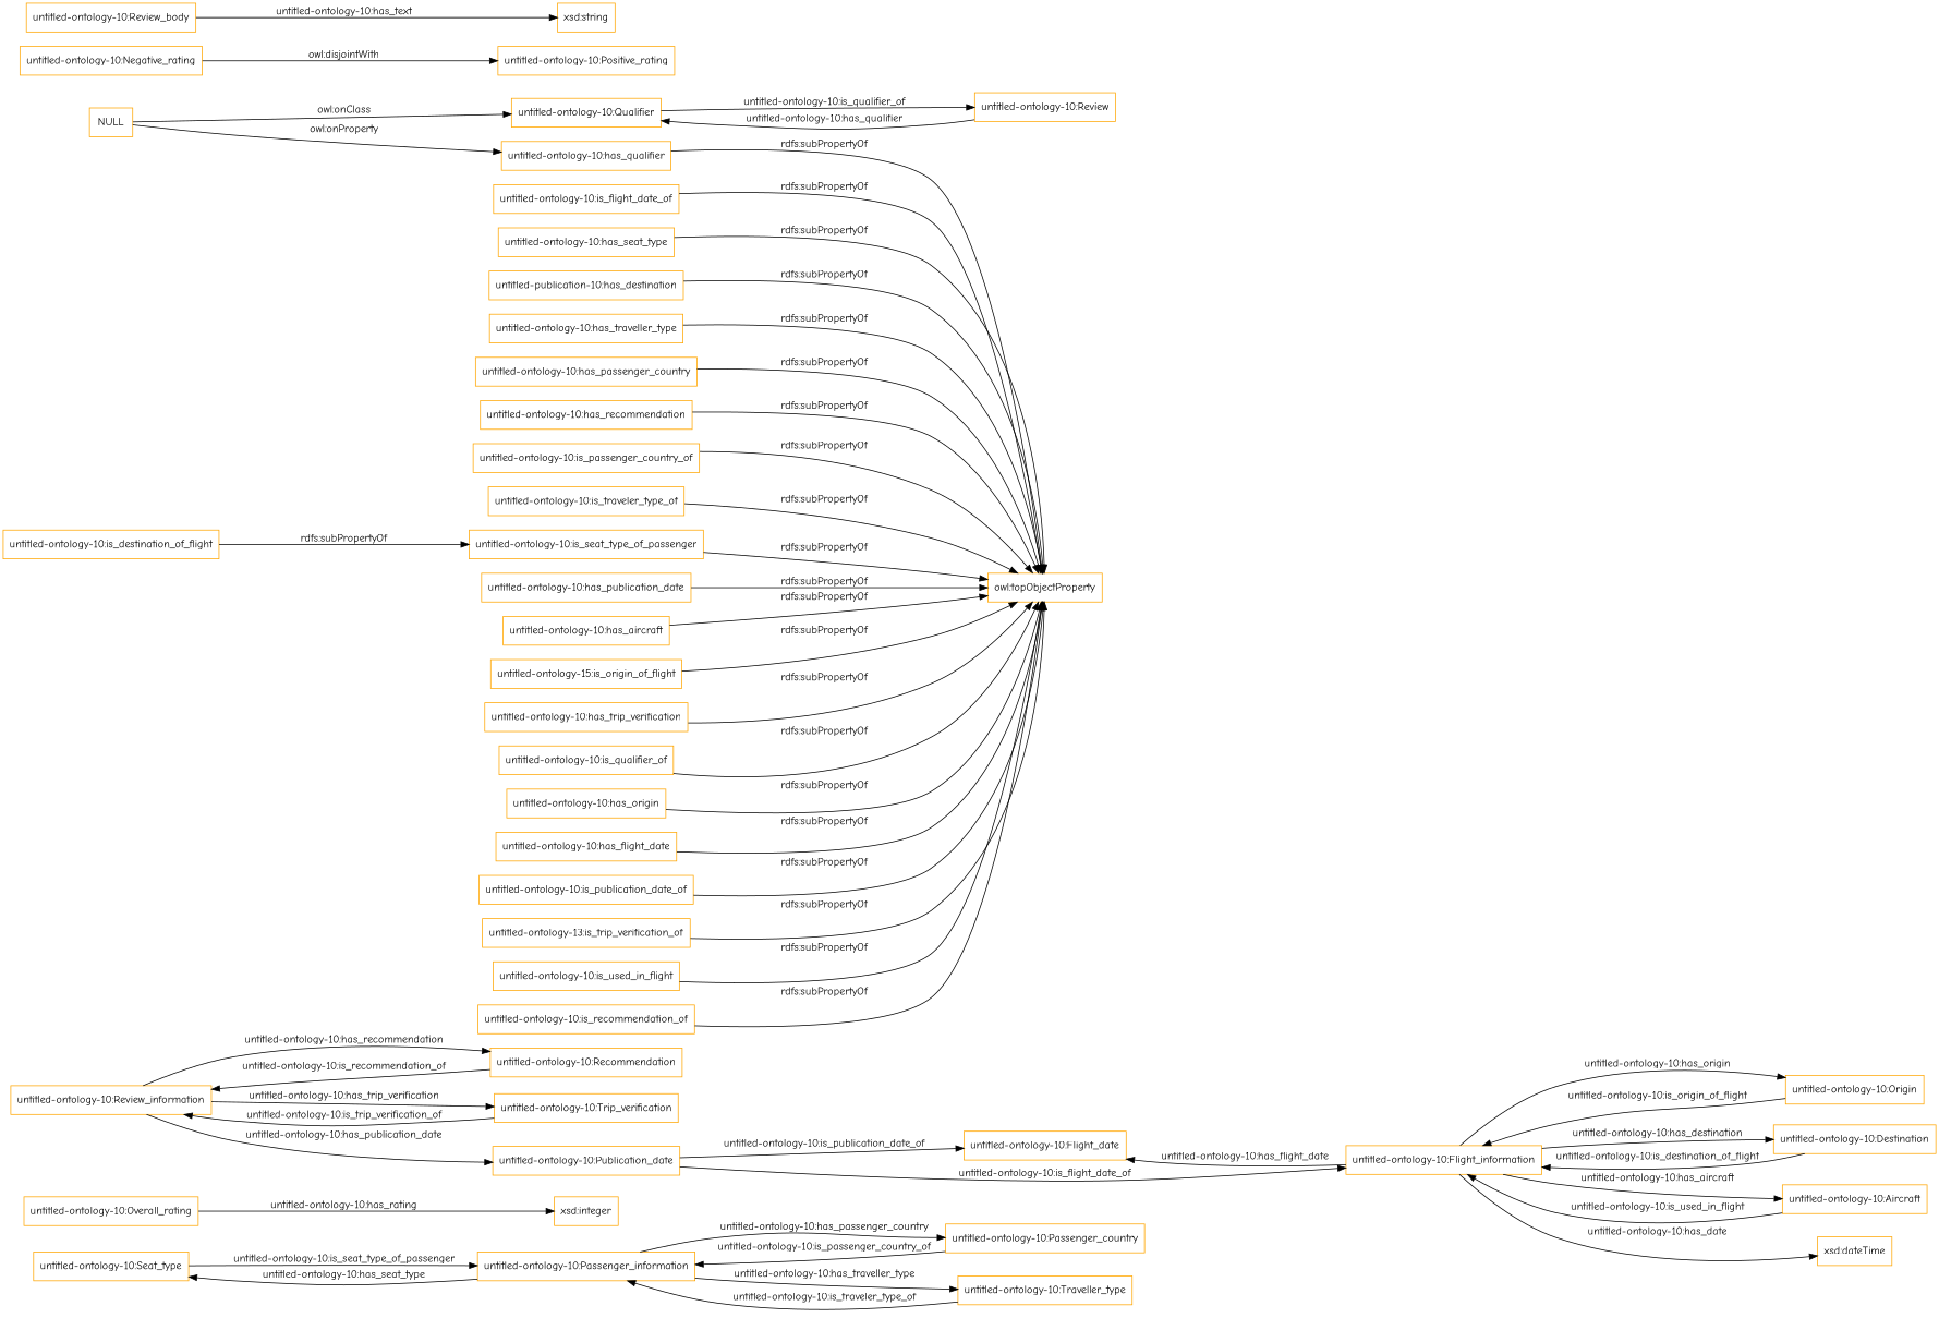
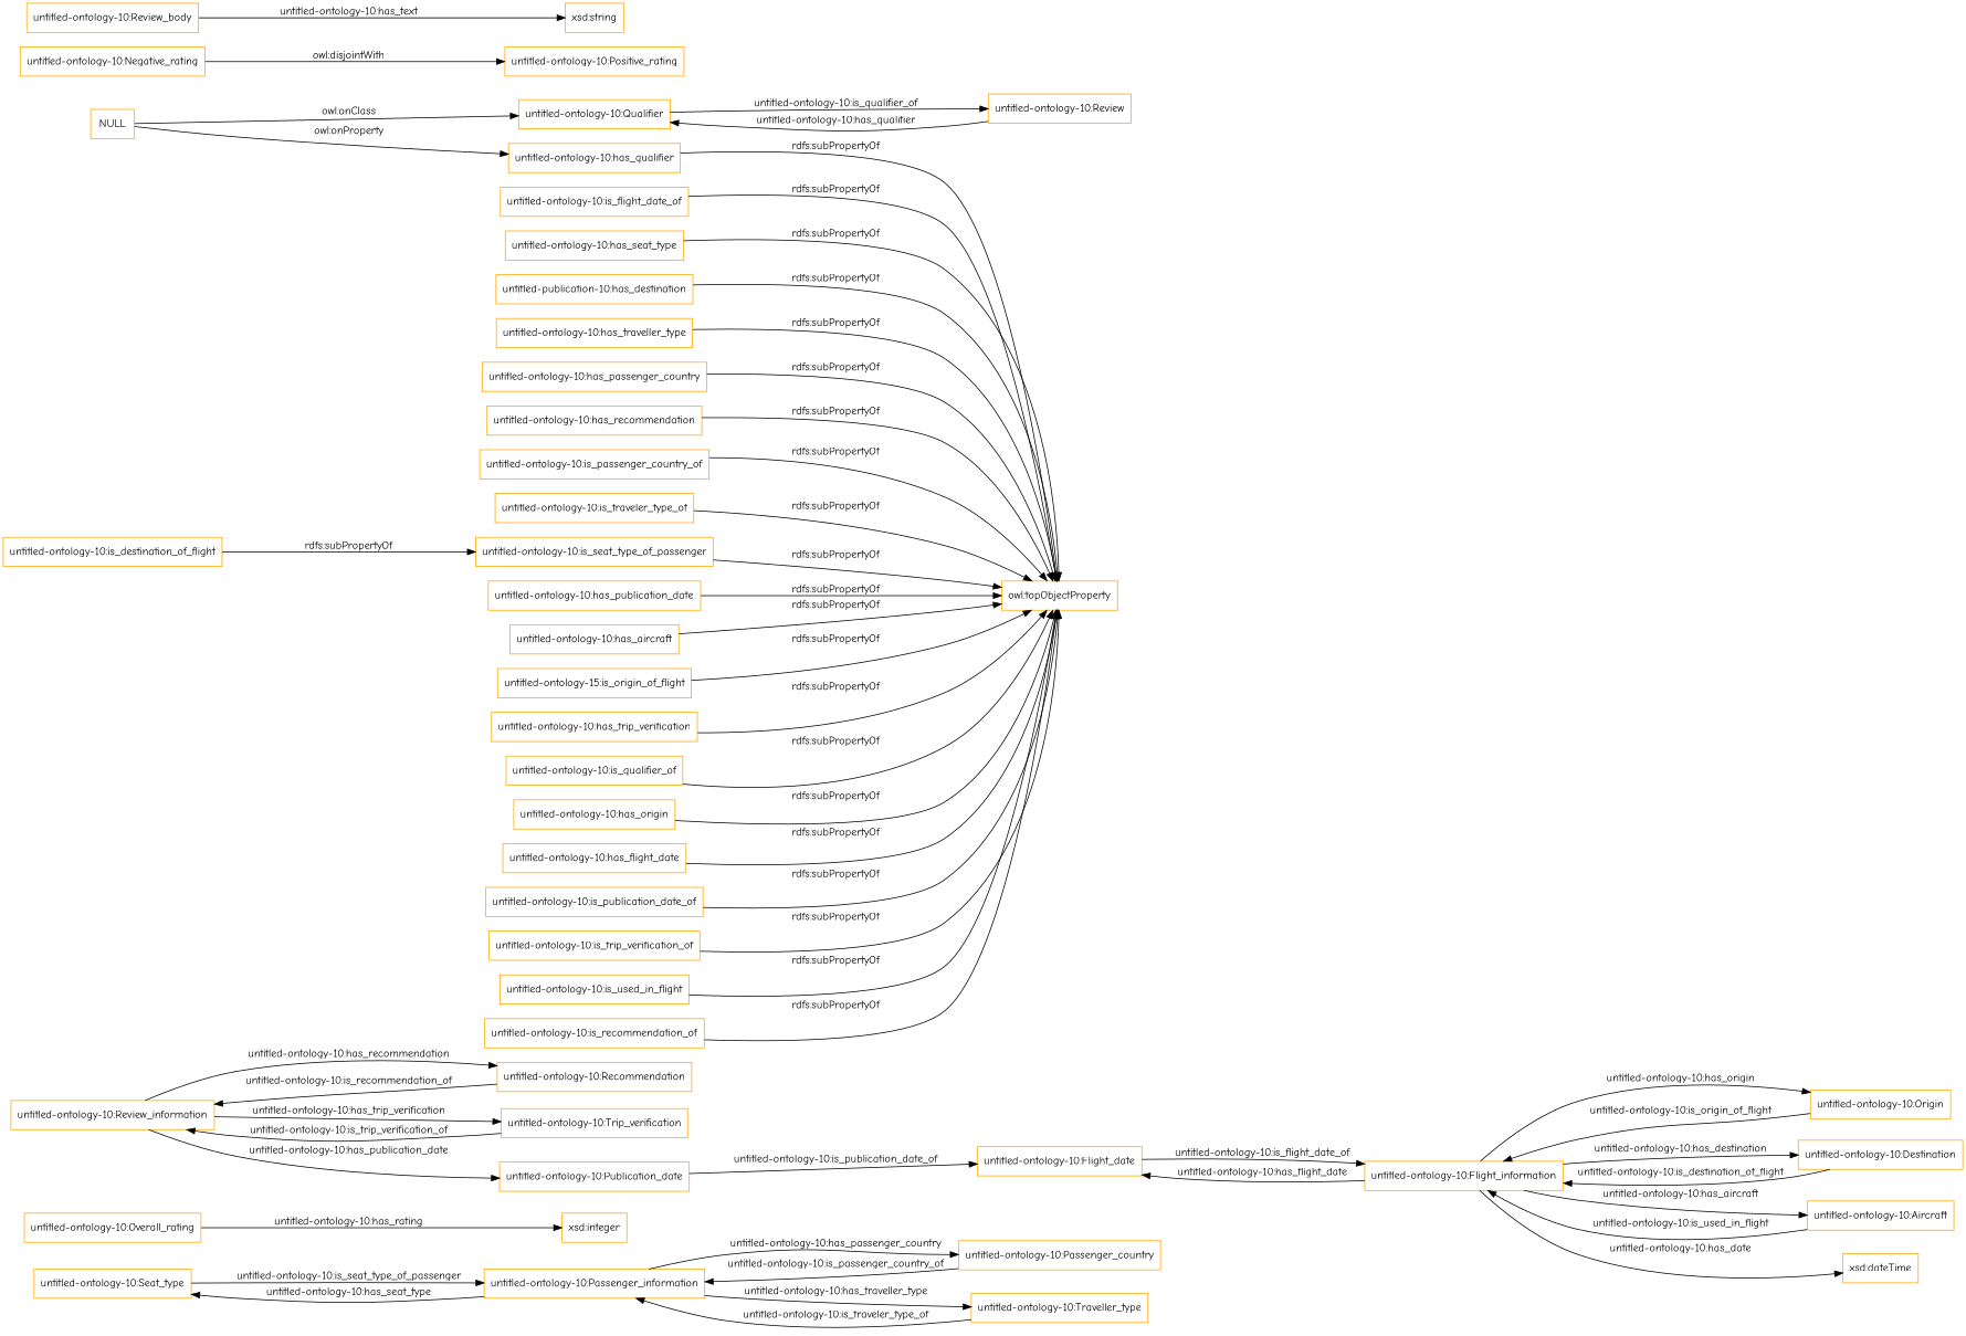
  digraph {
    fontname="Comic Neue"
    rankdir=LR
    node [color=orange fontname="Comic Neue" shape=rectangle]
    edge [fontname="Comic Neue"]
    "untitled-ontology-10:Seat_type"
    "untitled-ontology-10:Passenger_information"
    "untitled-ontology-10:Passenger_country"
    "untitled-ontology-10:Traveller_type"
    "untitled-ontology-10:Overall_rating"
    "xsd:integer"
    "untitled-ontology-10:Review_information"
    "untitled-ontology-10:Recommendation"
    "untitled-ontology-10:Trip_verification"
    "untitled-ontology-10:Publication_date"
    "untitled-ontology-10:Flight_date"
    "untitled-ontology-10:Flight_information"
    "untitled-ontology-10:Origin"
    "untitled-ontology-10:Destination"
    "untitled-ontology-10:Aircraft"
    "xsd:dateTime"
    "untitled-ontology-10:Qualifier"
    "untitled-ontology-10:Review"
    "untitled-ontology-10:Negative_rating"
    "untitled-ontology-10:Positive_rating"
    "untitled-ontology-10:Review_body"
    "xsd:string"
    NULL
    "untitled-ontology-10:has_qualifier"
    "owl:topObjectProperty"
    "untitled-ontology-10:is_flight_date_of"
    "untitled-ontology-10:has_seat_type"
    n28 [label="untitled-publication-10:has_destination"]
    "untitled-ontology-10:has_traveller_type"
    "untitled-ontology-10:has_passenger_country"
    "untitled-ontology-10:has_recommendation"
    "untitled-ontology-10:is_passenger_country_of"
    "untitled-ontology-10:is_traveler_type_of"
    "untitled-ontology-10:is_seat_type_of_passenger"
    "untitled-ontology-10:has_publication_date"
    "untitled-ontology-10:has_aircraft"
    n37 [label="untitled-ontology-15:is_origin_of_flight"]
    "untitled-ontology-10:has_trip_verification"
    "untitled-ontology-10:is_qualifier_of"
    "untitled-ontology-10:has_origin"
    "untitled-ontology-10:has_flight_date"
    "untitled-ontology-10:is_publication_date_of"
    "untitled-ontology-10:is_destination_of_flight"
-   "untitled-ontology-10:is_trip_verification_of" [label="untitled-ontology-13:is_trip_verification_of"]
+   "untitled-ontology-10:is_trip_verification_of"
    "untitled-ontology-10:is_used_in_flight"
    "untitled-ontology-10:is_recommendation_of"
    "untitled-ontology-10:Seat_type" -> "untitled-ontology-10:Passenger_information" [label="untitled-ontology-10:is_seat_type_of_passenger"]
    "untitled-ontology-10:Passenger_information" -> "untitled-ontology-10:Seat_type" [label="untitled-ontology-10:has_seat_type"]
    "untitled-ontology-10:Passenger_information" -> "untitled-ontology-10:Passenger_country" [label="untitled-ontology-10:has_passenger_country"]
    "untitled-ontology-10:Passenger_information" -> "untitled-ontology-10:Traveller_type" [label="untitled-ontology-10:has_traveller_type"]
    "untitled-ontology-10:Passenger_country" -> "untitled-ontology-10:Passenger_information" [label="untitled-ontology-10:is_passenger_country_of"]
    "untitled-ontology-10:Traveller_type" -> "untitled-ontology-10:Passenger_information" [label="untitled-ontology-10:is_traveler_type_of"]
    "untitled-ontology-10:Overall_rating" -> "xsd:integer" [label="untitled-ontology-10:has_rating"]
    "untitled-ontology-10:Review_information" -> "untitled-ontology-10:Recommendation" [label="untitled-ontology-10:has_recommendation"]
    "untitled-ontology-10:Review_information" -> "untitled-ontology-10:Trip_verification" [label="untitled-ontology-10:has_trip_verification"]
    "untitled-ontology-10:Review_information" -> "untitled-ontology-10:Publication_date" [label="untitled-ontology-10:has_publication_date"]
    "untitled-ontology-10:Recommendation" -> "untitled-ontology-10:Review_information" [label="untitled-ontology-10:is_recommendation_of"]
    "untitled-ontology-10:Trip_verification" -> "untitled-ontology-10:Review_information" [label="untitled-ontology-10:is_trip_verification_of"]
    "untitled-ontology-10:Publication_date" -> "untitled-ontology-10:Flight_date" [label="untitled-ontology-10:is_publication_date_of"]
-   "untitled-ontology-10:Publication_date" -> "untitled-ontology-10:Flight_information" [label="untitled-ontology-10:is_flight_date_of"]
+   "untitled-ontology-10:Flight_date" -> "untitled-ontology-10:Flight_information" [label="untitled-ontology-10:is_flight_date_of"]
    "untitled-ontology-10:Flight_information" -> "untitled-ontology-10:Flight_date" [label="untitled-ontology-10:has_flight_date"]
    "untitled-ontology-10:Flight_information" -> "untitled-ontology-10:Origin" [label="untitled-ontology-10:has_origin"]
    "untitled-ontology-10:Flight_information" -> "untitled-ontology-10:Destination" [label="untitled-ontology-10:has_destination"]
    "untitled-ontology-10:Flight_information" -> "untitled-ontology-10:Aircraft" [label="untitled-ontology-10:has_aircraft"]
    "untitled-ontology-10:Flight_information" -> "xsd:dateTime" [label="untitled-ontology-10:has_date"]
    "untitled-ontology-10:Origin" -> "untitled-ontology-10:Flight_information" [label="untitled-ontology-10:is_origin_of_flight"]
    "untitled-ontology-10:Destination" -> "untitled-ontology-10:Flight_information" [label="untitled-ontology-10:is_destination_of_flight"]
    "untitled-ontology-10:Aircraft" -> "untitled-ontology-10:Flight_information" [label="untitled-ontology-10:is_used_in_flight"]
    "untitled-ontology-10:Qualifier" -> "untitled-ontology-10:Review" [label="untitled-ontology-10:is_qualifier_of"]
    "untitled-ontology-10:Review" -> "untitled-ontology-10:Qualifier" [label="untitled-ontology-10:has_qualifier"]
    "untitled-ontology-10:Negative_rating" -> "untitled-ontology-10:Positive_rating" [label="owl:disjointWith"]
    "untitled-ontology-10:Review_body" -> "xsd:string" [label="untitled-ontology-10:has_text"]
    NULL -> "untitled-ontology-10:Qualifier" [label="owl:onClass"]
    NULL -> "untitled-ontology-10:has_qualifier" [label="owl:onProperty"]
    "untitled-ontology-10:has_qualifier" -> "owl:topObjectProperty" [label="rdfs:subPropertyOf"]
    "untitled-ontology-10:is_flight_date_of" -> "owl:topObjectProperty" [label="rdfs:subPropertyOf"]
    "untitled-ontology-10:has_seat_type" -> "owl:topObjectProperty" [label="rdfs:subPropertyOf"]
    n28 -> "owl:topObjectProperty" [label="rdfs:subPropertyOf"]
    "untitled-ontology-10:has_traveller_type" -> "owl:topObjectProperty" [label="rdfs:subPropertyOf"]
    "untitled-ontology-10:has_passenger_country" -> "owl:topObjectProperty" [label="rdfs:subPropertyOf"]
    "untitled-ontology-10:has_recommendation" -> "owl:topObjectProperty" [label="rdfs:subPropertyOf"]
    "untitled-ontology-10:is_passenger_country_of" -> "owl:topObjectProperty" [label="rdfs:subPropertyOf"]
    "untitled-ontology-10:is_traveler_type_of" -> "owl:topObjectProperty" [label="rdfs:subPropertyOf"]
    "untitled-ontology-10:is_seat_type_of_passenger" -> "owl:topObjectProperty" [label="rdfs:subPropertyOf"]
    "untitled-ontology-10:has_publication_date" -> "owl:topObjectProperty" [label="rdfs:subPropertyOf"]
    "untitled-ontology-10:has_aircraft" -> "owl:topObjectProperty" [label="rdfs:subPropertyOf"]
    n37 -> "owl:topObjectProperty" [label="rdfs:subPropertyOf"]
    "untitled-ontology-10:has_trip_verification" -> "owl:topObjectProperty" [label="rdfs:subPropertyOf"]
    "untitled-ontology-10:is_qualifier_of" -> "owl:topObjectProperty" [label="rdfs:subPropertyOf"]
    "untitled-ontology-10:has_origin" -> "owl:topObjectProperty" [label="rdfs:subPropertyOf"]
    "untitled-ontology-10:has_flight_date" -> "owl:topObjectProperty" [label="rdfs:subPropertyOf"]
    "untitled-ontology-10:is_publication_date_of" -> "owl:topObjectProperty" [label="rdfs:subPropertyOf"]
    "untitled-ontology-10:is_destination_of_flight" -> "untitled-ontology-10:is_seat_type_of_passenger" [label="rdfs:subPropertyOf"]
    "untitled-ontology-10:is_trip_verification_of" -> "owl:topObjectProperty" [label="rdfs:subPropertyOf"]
    "untitled-ontology-10:is_used_in_flight" -> "owl:topObjectProperty" [label="rdfs:subPropertyOf"]
    "untitled-ontology-10:is_recommendation_of" -> "owl:topObjectProperty" [label="rdfs:subPropertyOf"]
  }
